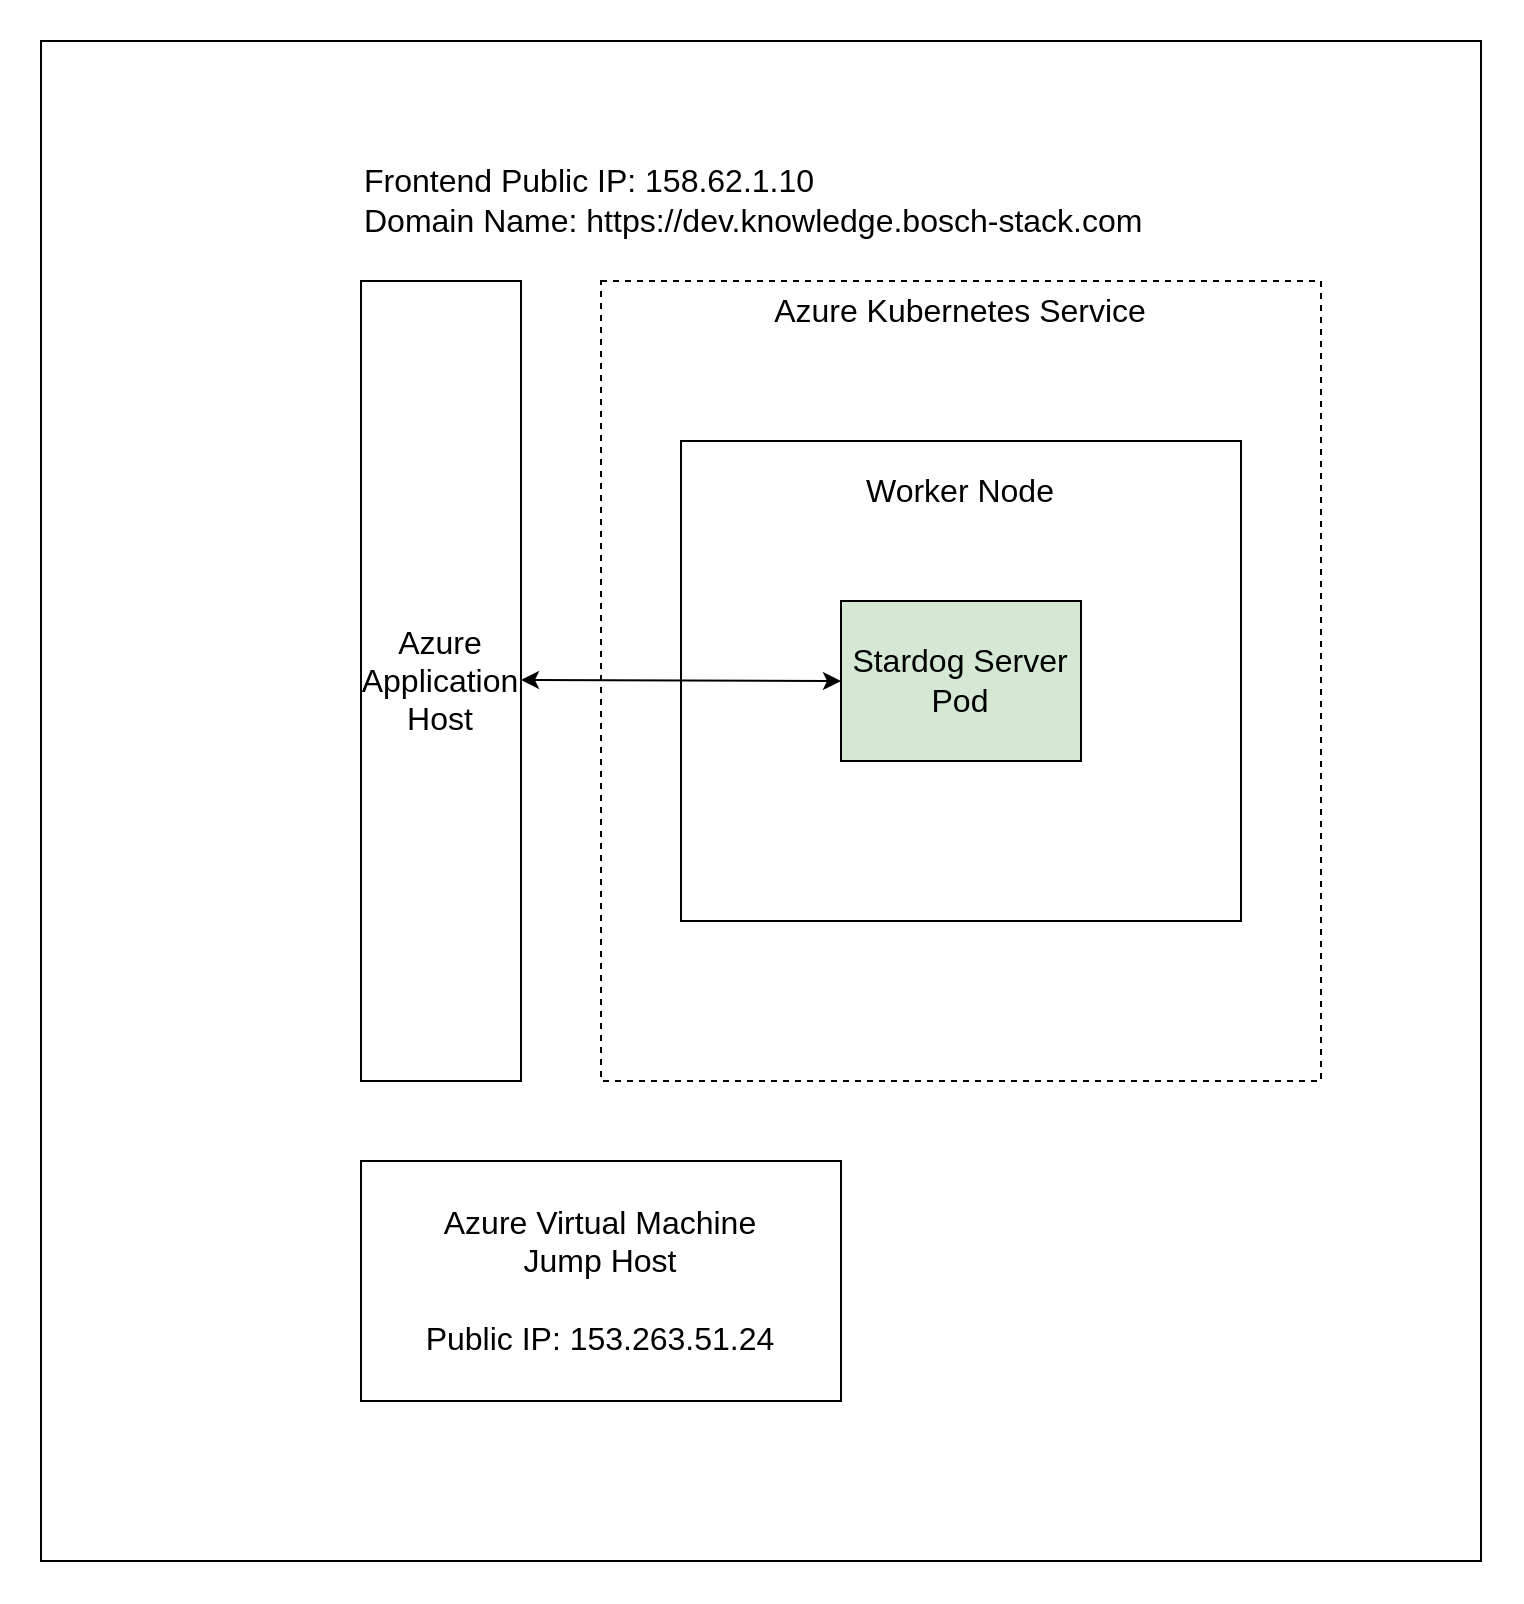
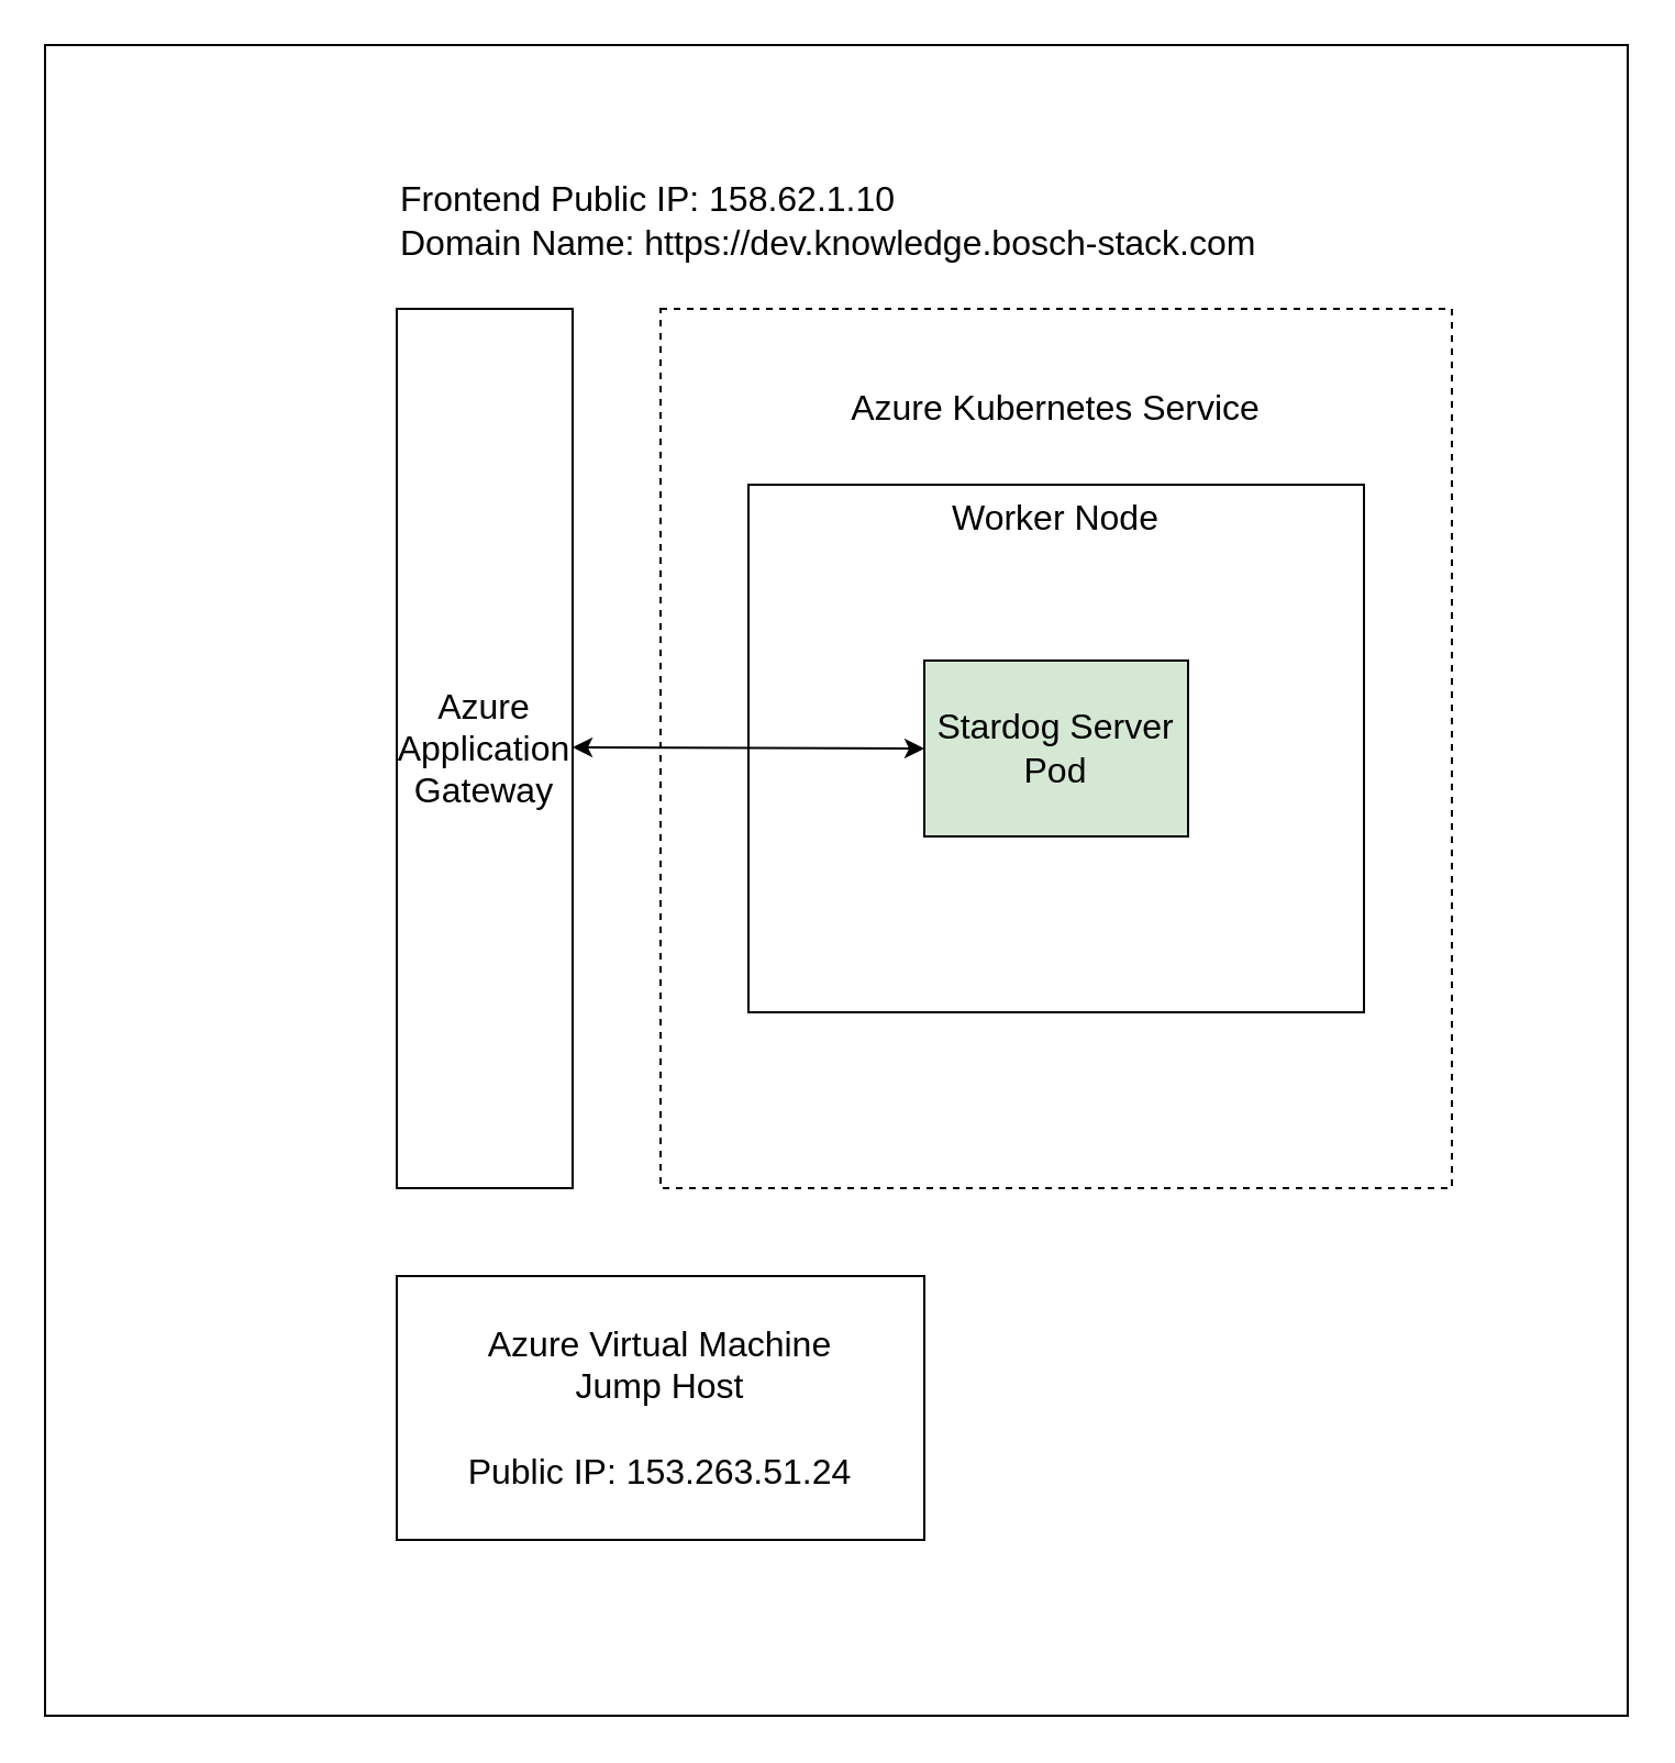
  <mxCell id="0" />
  <mxCell id="1" parent="0" />
  <mxCell id="2" value="" style="rounded=0;whiteSpace=wrap;html=1;fillColor=none;" vertex="1" parent="1"><mxGeometry x="20" width="720" height="760" as="geometry" y="20" /></mxCell>
  <mxCell id="3" value="" style="rounded=0;whiteSpace=wrap;html=1;fillColor=none;dashed=1;" vertex="1" parent="1"><mxGeometry x="300" y="140" width="360" height="400" as="geometry" /></mxCell>
- <mxCell id="4" value="Azure Kubernetes Service" style="text;html=1;whiteSpace=wrap;strokeColor=none;fillColor=none;align=center;verticalAlign=middle;rounded=0;fontSize=16;" vertex="1" parent="1"><mxGeometry x="360" y="140" width="240" height="30" as="geometry" /></mxCell>
+ <mxCell id="4" value="Azure Kubernetes Service" style="text;html=1;whiteSpace=wrap;strokeColor=none;fillColor=none;align=center;verticalAlign=middle;rounded=0;fontSize=16;" vertex="1" parent="1"><mxGeometry x="360" y="170" width="240" height="30" as="geometry" /></mxCell>
  <mxCell id="5" value="" style="rounded=0;whiteSpace=wrap;html=1;fillColor=none;" vertex="1" parent="1"><mxGeometry x="340" y="220" width="280" height="240" as="geometry" /></mxCell>
- <mxCell id="6" value="Worker Node" style="text;html=1;whiteSpace=wrap;strokeColor=none;fillColor=none;align=center;verticalAlign=middle;rounded=0;fontSize=16;" vertex="1" parent="1"><mxGeometry x="380" y="230" width="200" height="30" as="geometry" /></mxCell>
+ <mxCell id="6" value="Worker Node" style="text;html=1;whiteSpace=wrap;strokeColor=none;fillColor=none;align=center;verticalAlign=middle;rounded=0;fontSize=16;" vertex="1" parent="1"><mxGeometry x="380" y="220" width="200" height="30" as="geometry" /></mxCell>
  <mxCell id="7" value="&lt;font style=&quot;font-size: 16px;&quot;&gt;Stardog Server&lt;br&gt;Pod&lt;/font&gt;" style="rounded=0;whiteSpace=wrap;html=1;fillColor=#d5e8d4;" vertex="1" parent="1"><mxGeometry x="420" y="300" width="120" height="80" as="geometry" /></mxCell>
  <mxCell id="8" value="" style="endArrow=classic;startArrow=classic;html=1;rounded=0;entryX=0;entryY=0.5;entryDx=0;entryDy=0;" edge="1" parent="1" target="7"><mxGeometry width="50" height="50" relative="1" as="geometry"><mxPoint x="260" y="339.5" as="sourcePoint" /><mxPoint x="340" y="339.5" as="targetPoint" /></mxGeometry></mxCell>
- <mxCell id="9" value="&lt;font style=&quot;font-size: 16px;&quot;&gt;Azure Application Host&lt;/font&gt;" style="rounded=0;whiteSpace=wrap;html=1;" vertex="1" parent="1"><mxGeometry x="180" y="140" width="80" height="400" as="geometry" /></mxCell>
+ <mxCell id="9" value="&lt;font style=&quot;font-size: 16px;&quot;&gt;Azure Application Gateway&lt;/font&gt;" style="rounded=0;whiteSpace=wrap;html=1;" vertex="1" parent="1"><mxGeometry x="180" y="140" width="80" height="400" as="geometry" /></mxCell>
  <mxCell id="10" value="&lt;font style=&quot;font-size: 16px;&quot;&gt;Frontend Public IP: 158.62.1.10&lt;br&gt;Domain Name:&amp;nbsp;https://dev.knowledge.bosch-stack.com&lt;/font&gt;" style="text;html=1;whiteSpace=wrap;strokeColor=none;fillColor=none;align=left;verticalAlign=middle;rounded=0;" vertex="1" parent="1"><mxGeometry x="180" y="60" width="400" height="80" as="geometry" /></mxCell>
  <mxCell id="11" value="&lt;font style=&quot;font-size: 16px;&quot;&gt;Azure Virtual Machine&lt;br&gt;Jump Host&lt;br&gt;&lt;br&gt;Public IP: 153.263.51.24&lt;/font&gt;" style="rounded=0;whiteSpace=wrap;html=1;" vertex="1" parent="1"><mxGeometry x="180" y="580" width="240" height="120" as="geometry" /></mxCell>
